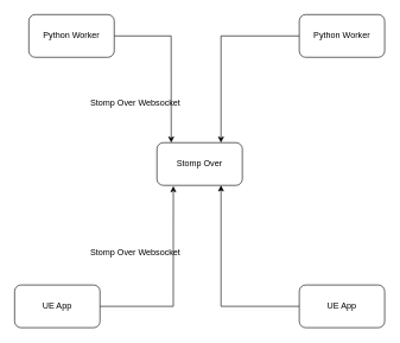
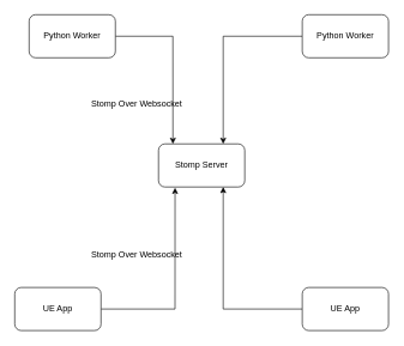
  <mxCell id="0" />
  <mxCell id="1" parent="0" />
- <mxCell id="2" value="Stomp Over" style="rounded=1;whiteSpace=wrap;html=1;" parent="1" vertex="1"><mxGeometry x="220" y="200" width="120" height="60" as="geometry" /></mxCell>
+ <mxCell id="2" value="Stomp Server" style="rounded=1;whiteSpace=wrap;html=1;" parent="1" vertex="1"><mxGeometry x="220" y="200" width="120" height="60" as="geometry" /></mxCell>
  <mxCell id="3" style="edgeStyle=orthogonalEdgeStyle;rounded=0;orthogonalLoop=1;jettySize=auto;html=1;exitX=1;exitY=0.5;exitDx=0;exitDy=0;entryX=0.167;entryY=0;entryDx=0;entryDy=0;entryPerimeter=0;" edge="1" parent="1" source="4" target="2"><mxGeometry relative="1" as="geometry" /></mxCell>
  <mxCell id="4" value="Python Worker" style="rounded=1;whiteSpace=wrap;html=1;" vertex="1" parent="1"><mxGeometry x="40" y="20" width="120" height="60" as="geometry" /></mxCell>
  <mxCell id="5" style="edgeStyle=orthogonalEdgeStyle;rounded=0;orthogonalLoop=1;jettySize=auto;html=1;entryX=0.75;entryY=0;entryDx=0;entryDy=0;" edge="1" parent="1" source="6" target="2"><mxGeometry relative="1" as="geometry" /></mxCell>
  <mxCell id="6" value="Python Worker" style="rounded=1;whiteSpace=wrap;html=1;" vertex="1" parent="1"><mxGeometry x="420" y="20" width="120" height="60" as="geometry" /></mxCell>
  <mxCell id="7" style="edgeStyle=orthogonalEdgeStyle;rounded=0;orthogonalLoop=1;jettySize=auto;html=1;exitX=1;exitY=0.5;exitDx=0;exitDy=0;entryX=0.192;entryY=1.017;entryDx=0;entryDy=0;entryPerimeter=0;" edge="1" parent="1" source="8" target="2"><mxGeometry relative="1" as="geometry" /></mxCell>
  <mxCell id="8" value="UE App" style="rounded=1;whiteSpace=wrap;html=1;" vertex="1" parent="1"><mxGeometry x="20" y="400" width="120" height="60" as="geometry" /></mxCell>
  <mxCell id="9" style="edgeStyle=orthogonalEdgeStyle;rounded=0;orthogonalLoop=1;jettySize=auto;html=1;exitX=0;exitY=0.5;exitDx=0;exitDy=0;entryX=0.75;entryY=1;entryDx=0;entryDy=0;" edge="1" parent="1" source="10" target="2"><mxGeometry relative="1" as="geometry" /></mxCell>
  <mxCell id="10" value="UE App" style="rounded=1;whiteSpace=wrap;html=1;" vertex="1" parent="1"><mxGeometry x="420" y="400" width="120" height="60" as="geometry" /></mxCell>
  <mxCell id="11" value="Stomp Over Websocket" style="text;html=1;strokeColor=none;fillColor=none;align=center;verticalAlign=middle;whiteSpace=wrap;rounded=0;" vertex="1" parent="1"><mxGeometry x="120" y="130" width="140" height="30" as="geometry" /></mxCell>
  <mxCell id="12" value="Stomp Over Websocket" style="text;html=1;strokeColor=none;fillColor=none;align=center;verticalAlign=middle;whiteSpace=wrap;rounded=0;" vertex="1" parent="1"><mxGeometry x="120" y="340" width="140" height="30" as="geometry" /></mxCell>
